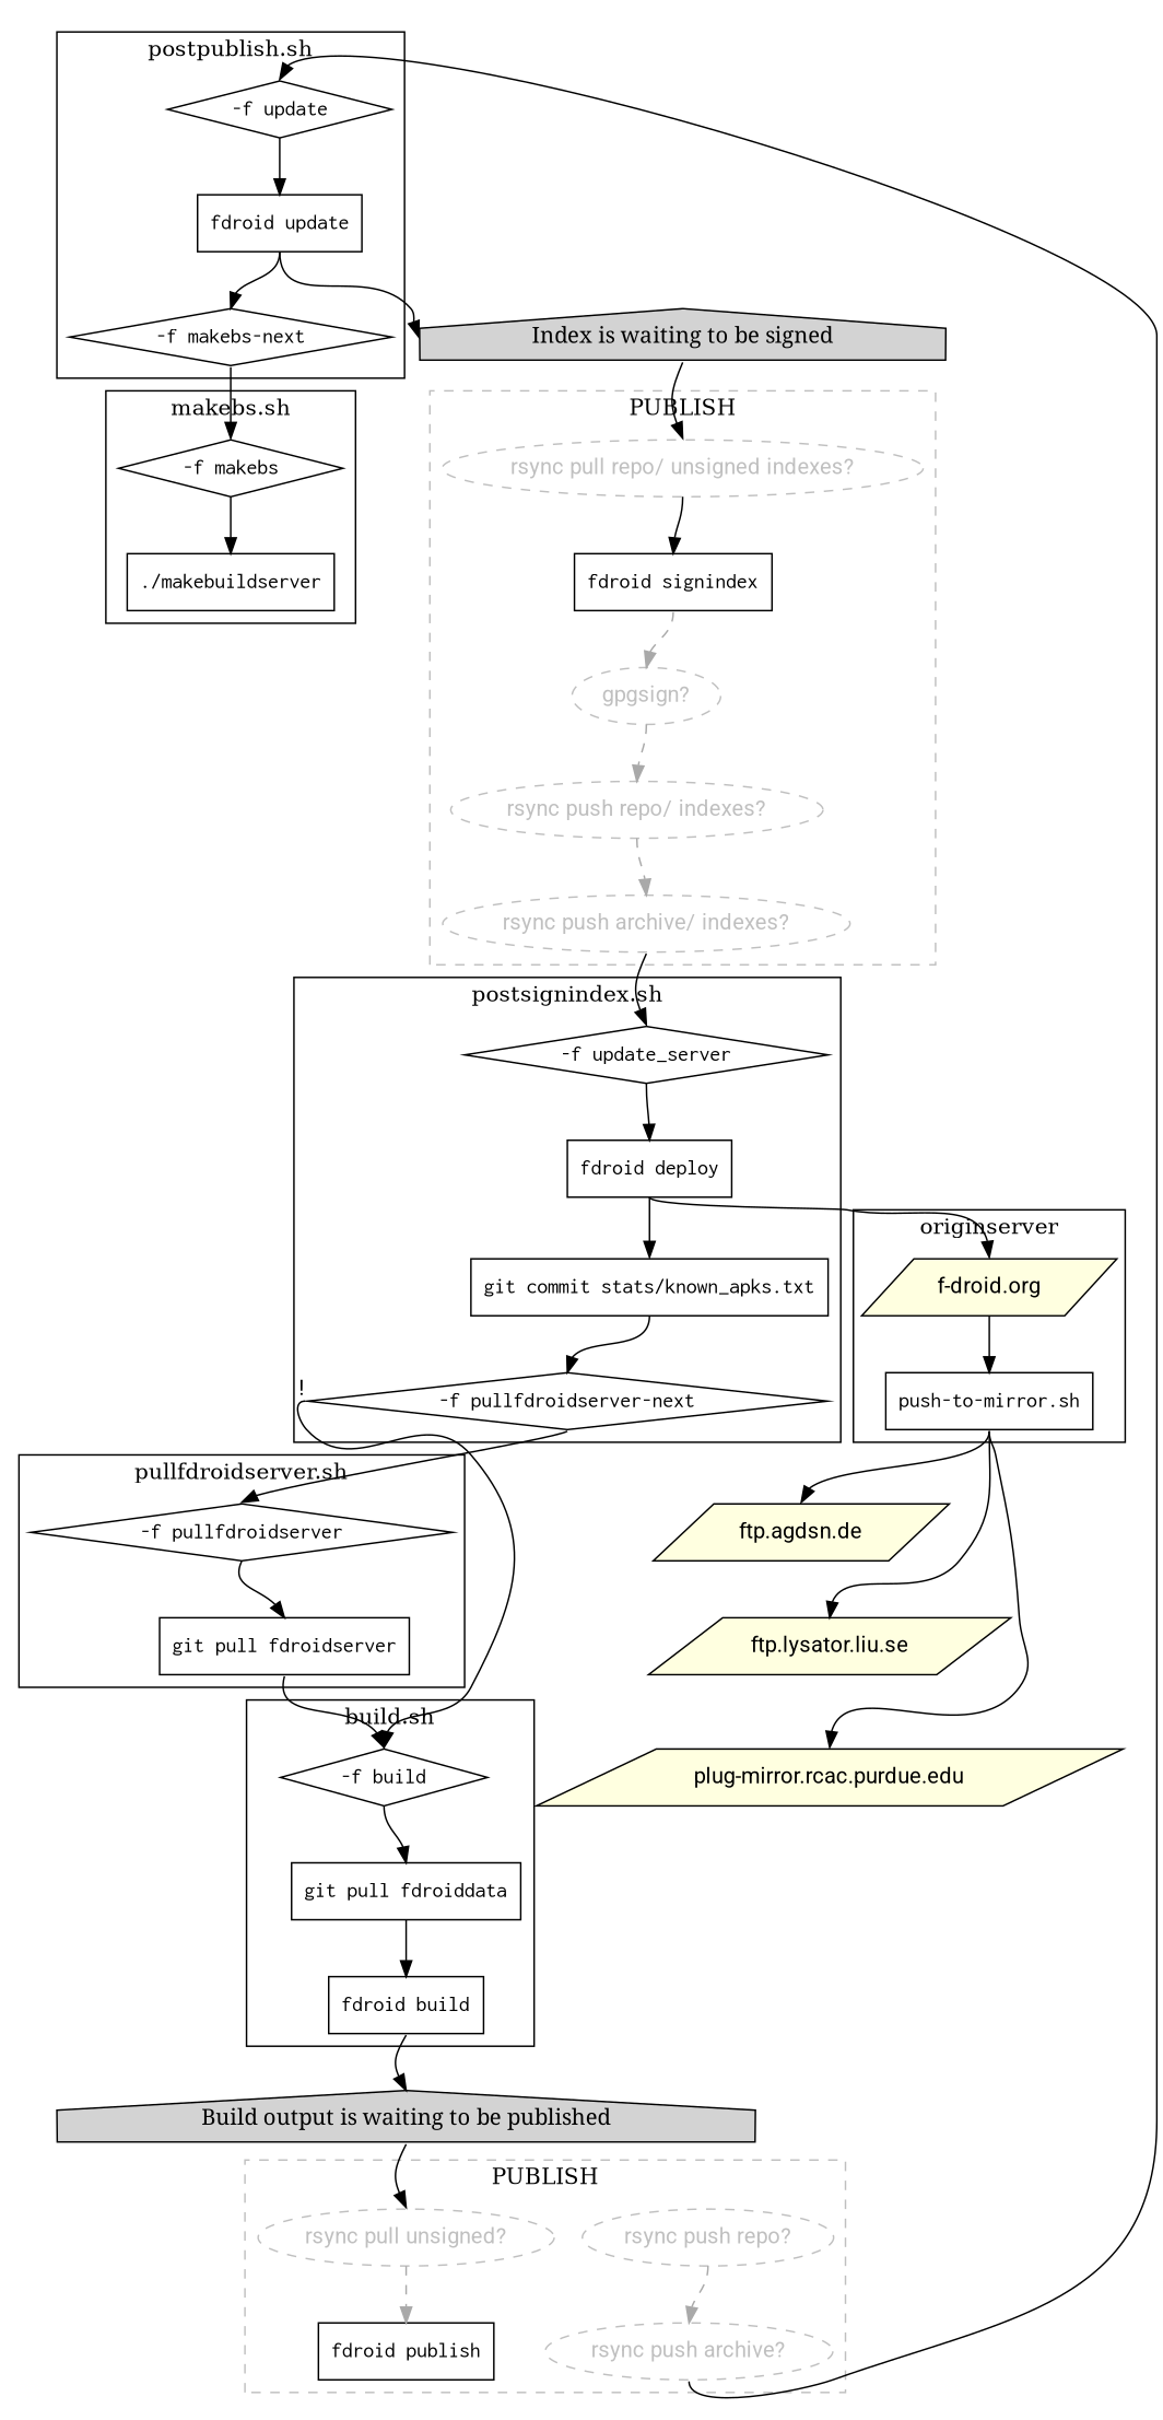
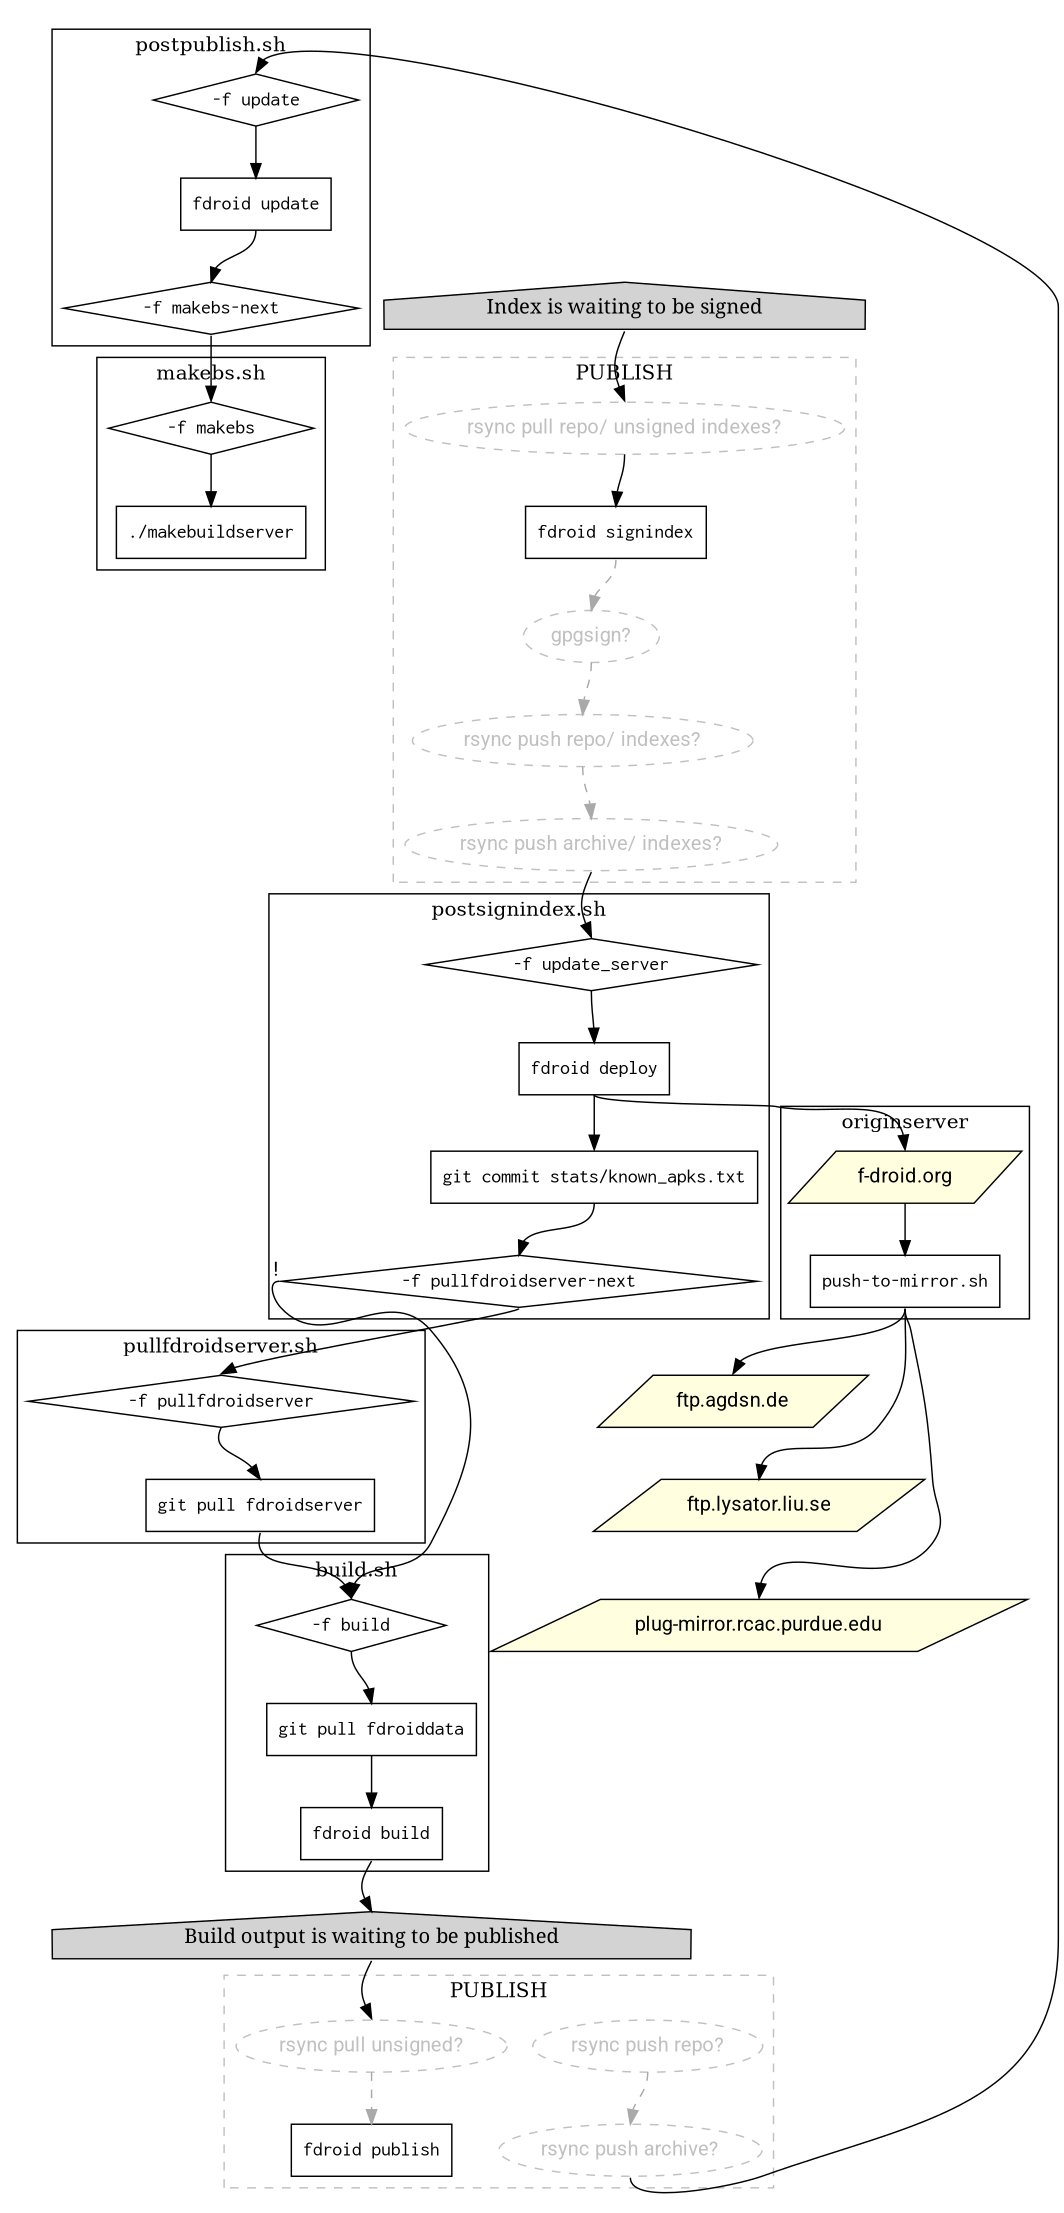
  digraph {
    compound=true
    splines=true
    node [fontname=Inconsolata shape=box]
    edge [fontname=Roboto headport=n tailport=s]
    "fdroid publish"
    n2 [color=grey fontcolor=grey fontname=Roboto label="rsync pull unsigned?" style=dashed shape=""]
    n3 [color=grey fontcolor=grey fontname=Roboto label="rsync push repo?" style=dashed shape=""]
    n4 [color=grey fontcolor=grey fontname=Roboto label="rsync push archive?" style=dashed shape=""]
    "fdroid signindex"
    n6 [color=grey fontcolor=grey fontname=Roboto label="rsync pull repo/ unsigned indexes?" style=dashed shape=""]
    n7 [color=grey fontcolor=grey fontname=Roboto label="rsync push repo/ indexes?" style=dashed shape=""]
    n8 [color=grey fontcolor=grey fontname=Roboto label="rsync push archive/ indexes?" style=dashed shape=""]
    "gpgsign?" [color=grey fontcolor=grey fontname=Roboto style=dashed shape=""]
    "fdroid build"
    "git pull fdroiddata"
    "-f build" [shape=diamond]
    "fdroid update"
    "-f makebs-next" [shape=diamond]
    "-f update" [shape=diamond]
    "fdroid deploy"
    "git commit stats/known_apks.txt"
    "-f pullfdroidserver-next" [shape=diamond]
    "-f update_server" [shape=diamond]
    "git pull fdroidserver"
    "-f pullfdroidserver" [shape=diamond]
    "./makebuildserver"
    "-f makebs" [shape=diamond]
    "push-to-mirror.sh"
    "f-droid.org" [fillcolor=lightyellow fontname=Roboto shape=parallelogram style=filled]
    n26 [fillcolor=lightgrey fontname=serif label="Build output is waiting to be published" shape=house style=filled]
    n27 [fillcolor=lightgrey fontname=serif label="Index is waiting to be signed" shape=house style=filled]
    "ftp.agdsn.de" [fillcolor=lightyellow fontname=Roboto shape=parallelogram style=filled]
    "ftp.lysator.liu.se" [fillcolor=lightyellow fontname=Roboto shape=parallelogram style=filled]
    "plug-mirror.rcac.purdue.edu" [fillcolor=lightyellow fontname=Roboto shape=parallelogram style=filled]
    top [fontname=Roboto style=invis shape=""]
    subgraph cluster_1 {
      color=grey
      label=PUBLISH
      style=dashed
      "fdroid publish"
      n2
      n3
      n4
    }
    subgraph cluster_2 {
      color=grey
      label=PUBLISH
      style=dashed
      "fdroid signindex"
      n6
      n7
      n8
      "gpgsign?"
    }
    subgraph cluster_3 {
      label="build.sh"
      "fdroid build"
      "git pull fdroiddata"
      "-f build"
    }
    subgraph cluster_4 {
      label="postpublish.sh"
      "fdroid update"
      "-f makebs-next"
      "-f update"
    }
    subgraph cluster_5 {
      label="postsignindex.sh"
      "fdroid deploy"
      "git commit stats/known_apks.txt"
      "-f pullfdroidserver-next"
      "-f update_server"
    }
    subgraph cluster_6 {
      label="pullfdroidserver.sh"
      "git pull fdroidserver"
      "-f pullfdroidserver"
    }
    subgraph cluster_7 {
      label="makebs.sh"
      "./makebuildserver"
      "-f makebs"
    }
    subgraph cluster_8 {
      label=originserver
      "push-to-mirror.sh"
      "f-droid.org"
    }
    n2 -> "fdroid publish" [color=darkgrey style=dashed]
    n3 -> n4 [color=darkgrey style=dashed]
    n4 -> "-f update"
    "fdroid signindex" -> "gpgsign?" [color=darkgrey style=dashed]
    n6 -> "fdroid signindex"
    n6 -> n8 [style=invis]
    n7 -> n8 [color=darkgrey style=dashed]
    n8 -> "-f update_server"
    n8 -> "-f update_server" [style=invis]
    "gpgsign?" -> n7 [color=darkgrey style=dashed]
    "fdroid build" -> n26
    "fdroid build" -> n26 [style=invis]
    "git pull fdroiddata" -> "fdroid build"
    "-f build" -> "fdroid build" [style=invis]
    "-f build" -> "git pull fdroiddata"
    "fdroid update" -> "-f makebs-next"
-   "fdroid update" -> n27 [headport=w]
    "-f makebs-next" -> "-f makebs"
    "-f makebs-next" -> n27 [style=invis]
    "-f update" -> "fdroid update"
    "fdroid deploy" -> "git commit stats/known_apks.txt"
    "fdroid deploy" -> "f-droid.org"
    "git commit stats/known_apks.txt" -> "-f pullfdroidserver-next"
    "-f pullfdroidserver-next" -> "-f build" [fontweight=bold taillabel="!" tailport=w]
    "-f pullfdroidserver-next" -> "-f pullfdroidserver"
    "-f pullfdroidserver-next" -> "-f pullfdroidserver" [style=invis]
    "-f update_server" -> "fdroid deploy"
    "-f update_server" -> "-f pullfdroidserver-next" [style=invis]
    "git pull fdroidserver" -> "-f build"
    "git pull fdroidserver" -> "-f build" [style=invis]
    "-f pullfdroidserver" -> "git pull fdroidserver"
    "-f pullfdroidserver" -> "git pull fdroidserver" [style=invis]
    "-f makebs" -> "./makebuildserver"
    "push-to-mirror.sh" -> "ftp.agdsn.de"
    "push-to-mirror.sh" -> "ftp.lysator.liu.se"
    "push-to-mirror.sh" -> "plug-mirror.rcac.purdue.edu"
    "f-droid.org" -> "push-to-mirror.sh"
    n26 -> n2
    n26 -> n2 [style=invis]
    n27 -> n6
    n27 -> n6 [style=invis]
    "ftp.agdsn.de" -> "ftp.lysator.liu.se" [style=invis]
    "ftp.lysator.liu.se" -> "plug-mirror.rcac.purdue.edu" [style=invis]
    top -> "-f build" [style=invis]
  }
